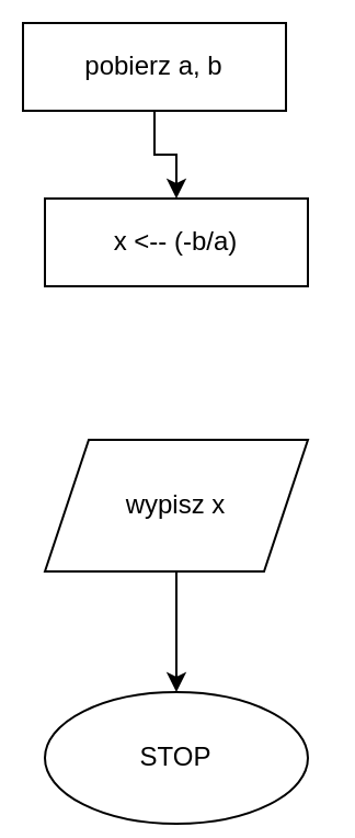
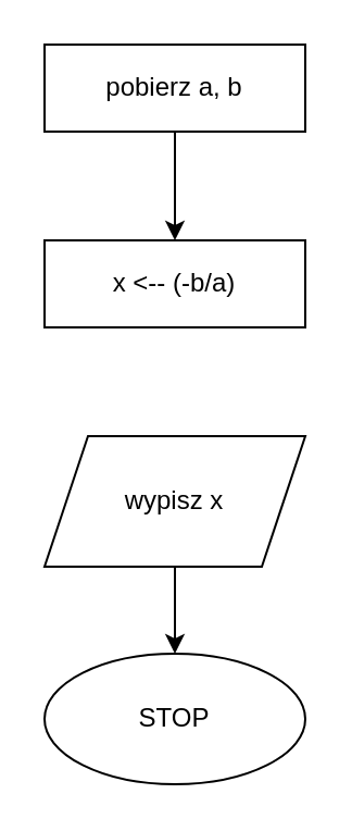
  <mxCell id="0" />
  <mxCell id="1" parent="0" />
  <mxCell id="2" value="" style="edgeStyle=orthogonalEdgeStyle;rounded=0;orthogonalLoop=1;jettySize=auto;html=1;" parent="1" source="3" target="4" edge="1"><mxGeometry relative="1" as="geometry" /></mxCell>
- <mxCell id="3" value="&lt;div&gt;pobierz a, b&lt;/div&gt;" style="rounded=0;whiteSpace=wrap;html=1;" parent="1" vertex="1"><mxGeometry x="10" y="10" width="120" height="40" as="geometry" /></mxCell>
- <mxCell id="4" value="x &amp;lt;-- (-b/a)" style="rounded=0;whiteSpace=wrap;html=1;" parent="1" vertex="1"><mxGeometry x="20" y="90" width="120" height="40" as="geometry" /></mxCell>
+ <mxCell id="3" value="&lt;div&gt;pobierz a, b&lt;/div&gt;" style="rounded=0;whiteSpace=wrap;html=1;" parent="1" vertex="1"><mxGeometry x="20" y="20" width="120" height="40" as="geometry" /></mxCell>
+ <mxCell id="4" value="x &amp;lt;-- (-b/a)" style="rounded=0;whiteSpace=wrap;html=1;" parent="1" vertex="1"><mxGeometry x="20" y="110" width="120" height="40" as="geometry" /></mxCell>
  <mxCell id="5" value="" style="edgeStyle=orthogonalEdgeStyle;rounded=0;orthogonalLoop=1;jettySize=auto;html=1;" parent="1" source="6" target="7" edge="1"><mxGeometry relative="1" as="geometry" /></mxCell>
  <mxCell id="6" value="wypisz x" style="shape=parallelogram;perimeter=parallelogramPerimeter;whiteSpace=wrap;html=1;fixedSize=1;" parent="1" vertex="1"><mxGeometry x="20" y="200" width="120" height="60" as="geometry" /></mxCell>
- <mxCell id="7" value="STOP" style="ellipse;whiteSpace=wrap;html=1;" parent="1" vertex="1"><mxGeometry x="20" y="315" width="120" height="60" as="geometry" /></mxCell>
+ <mxCell id="7" value="STOP" style="ellipse;whiteSpace=wrap;html=1;" parent="1" vertex="1"><mxGeometry x="20" y="300" width="120" height="60" as="geometry" /></mxCell>
